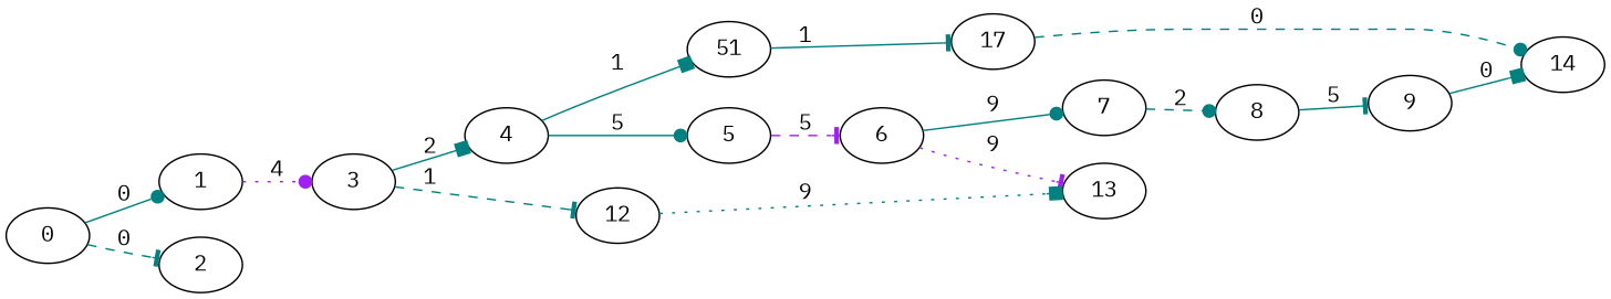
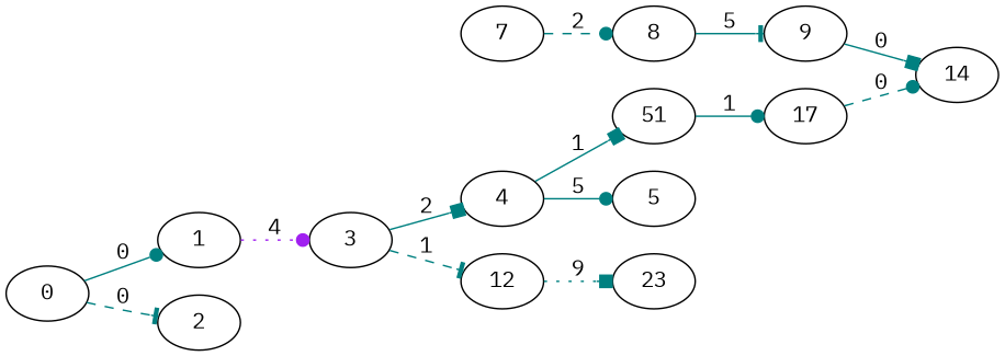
  digraph {
    fontname="IBM Plex Mono"
    rankdir=LR
    node [fontname="IBM Plex Mono"]
    edge [arrowhead=dot color=teal fontname="IBM Plex Mono" style=solid]
-   6
    7
-   13
+   13 [label=23]
    8
    9
    14
    n7 [label=51]
    n8 [label=17]
    1
    3
    4
    12
    5
    0
    2
-   6 -> 7 [label=9]
-   6 -> 13 [arrowhead=tee color=purple label=9 style=dotted]
    7 -> 8 [label=2 style=dashed]
    8 -> 9 [arrowhead=tee label=5]
    9 -> 14 [arrowhead=box label=0]
-   n7 -> n8 [arrowhead=tee label=1]
+   n7 -> n8 [label=1]
    n8 -> 14 [label=0 style=dashed]
    1 -> 3 [color=purple label=4 style=dotted]
    3 -> 4 [arrowhead=box label=2]
    3 -> 12 [arrowhead=tee label=1 style=dashed]
    4 -> n7 [arrowhead=box label=1]
    4 -> 5 [label=5]
    12 -> 13 [arrowhead=box label=9 style=dotted]
-   5 -> 6 [arrowhead=tee color=purple label=5 style=dashed]
    0 -> 1 [label=0]
    0 -> 2 [arrowhead=tee label=0 style=dashed]
  }
